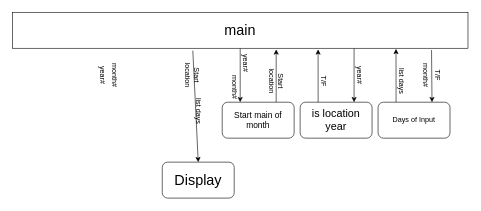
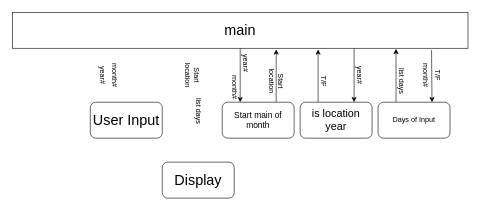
  <mxCell id="0" />
  <mxCell id="1" parent="0" />
  <mxCell id="2" style="edgeStyle=orthogonalEdgeStyle;rounded=0;orthogonalLoop=1;jettySize=auto;html=1;exitX=0.75;exitY=1;exitDx=0;exitDy=0;entryX=0.75;entryY=0;entryDx=0;entryDy=0;" edge="1" parent="1" source="4" target="19"><mxGeometry relative="1" as="geometry" /></mxCell>
  <mxCell id="3" style="edgeStyle=orthogonalEdgeStyle;rounded=0;orthogonalLoop=1;jettySize=auto;html=1;exitX=0.5;exitY=1;exitDx=0;exitDy=0;entryX=0.25;entryY=0;entryDx=0;entryDy=0;" edge="1" parent="1" source="4" target="9"><mxGeometry relative="1" as="geometry" /></mxCell>
  <mxCell id="4" value="&lt;font style=&quot;font-size: 24px;&quot;&gt;main&lt;/font&gt;" style="whiteSpace=wrap;html=1;movable=1;resizable=1;rotatable=1;deletable=1;editable=1;locked=0;connectable=1;rounded=0;" vertex="1" parent="1"><mxGeometry x="20" y="20" width="760" height="60" as="geometry" /></mxCell>
+ <mxCell id="5" value="&lt;span style=&quot;font-size: 24px;&quot;&gt;User Input&lt;/span&gt;" style="rounded=1;whiteSpace=wrap;html=1;" vertex="1" parent="1"><mxGeometry x="150" y="170" width="120" height="60" as="geometry" /></mxCell>
  <mxCell id="6" value="month#" style="text;html=1;strokeColor=none;fillColor=none;align=center;verticalAlign=middle;whiteSpace=wrap;rounded=0;rotation=90;" vertex="1" parent="1"><mxGeometry x="680" y="110" width="60" height="30" as="geometry" /></mxCell>
  <mxCell id="7" value="year#" style="text;html=1;strokeColor=none;fillColor=none;align=center;verticalAlign=middle;whiteSpace=wrap;rounded=0;rotation=90;" vertex="1" parent="1"><mxGeometry x="570" y="110" width="60" height="30" as="geometry" /></mxCell>
  <mxCell id="8" style="edgeStyle=orthogonalEdgeStyle;rounded=0;orthogonalLoop=1;jettySize=auto;html=1;exitX=0.75;exitY=0;exitDx=0;exitDy=0;entryX=0.579;entryY=1.033;entryDx=0;entryDy=0;entryPerimeter=0;" edge="1" parent="1" source="9" target="4"><mxGeometry relative="1" as="geometry" /></mxCell>
  <mxCell id="9" value="&lt;font style=&quot;font-size: 14px;&quot;&gt;Start main of month&lt;/font&gt;" style="rounded=1;whiteSpace=wrap;html=1;" vertex="1" parent="1"><mxGeometry x="370" y="170" width="120" height="60" as="geometry" /></mxCell>
  <mxCell id="10" value="&lt;font style=&quot;font-size: 24px;&quot;&gt;Display&lt;/font&gt;" style="rounded=1;whiteSpace=wrap;html=1;" vertex="1" parent="1"><mxGeometry x="270" y="270" width="120" height="60" as="geometry" /></mxCell>
  <mxCell id="11" value="Start location" style="text;html=1;strokeColor=none;fillColor=none;align=center;verticalAlign=middle;whiteSpace=wrap;rounded=0;rotation=90;" vertex="1" parent="1"><mxGeometry x="430" y="120" width="60" height="30" as="geometry" /></mxCell>
  <mxCell id="12" value="month#" style="text;html=1;strokeColor=none;fillColor=none;align=center;verticalAlign=middle;whiteSpace=wrap;rounded=0;rotation=90;" vertex="1" parent="1"><mxGeometry x="160" y="110" width="60" height="30" as="geometry" /></mxCell>
  <mxCell id="13" style="edgeStyle=orthogonalEdgeStyle;rounded=0;orthogonalLoop=1;jettySize=auto;html=1;exitX=0.25;exitY=0;exitDx=0;exitDy=0;entryX=0.842;entryY=1.017;entryDx=0;entryDy=0;entryPerimeter=0;" edge="1" parent="1" source="14" target="4"><mxGeometry relative="1" as="geometry" /></mxCell>
  <mxCell id="14" value="Days of Input" style="rounded=1;whiteSpace=wrap;html=1;" vertex="1" parent="1"><mxGeometry x="630" y="170" width="120" height="60" as="geometry" /></mxCell>
  <mxCell id="15" value="list days" style="text;html=1;strokeColor=none;fillColor=none;align=center;verticalAlign=middle;whiteSpace=wrap;rounded=0;rotation=90;" vertex="1" parent="1"><mxGeometry x="640" y="120" width="60" height="30" as="geometry" /></mxCell>
  <mxCell id="16" value="list days" style="text;html=1;strokeColor=none;fillColor=none;align=center;verticalAlign=middle;whiteSpace=wrap;rounded=0;rotation=90;" vertex="1" parent="1"><mxGeometry x="300" y="170" width="60" height="30" as="geometry" /></mxCell>
  <mxCell id="17" value="year#" style="text;html=1;strokeColor=none;fillColor=none;align=center;verticalAlign=middle;whiteSpace=wrap;rounded=0;rotation=90;" vertex="1" parent="1"><mxGeometry x="380" y="90" width="60" height="30" as="geometry" /></mxCell>
  <mxCell id="18" style="edgeStyle=orthogonalEdgeStyle;rounded=0;orthogonalLoop=1;jettySize=auto;html=1;exitX=0.25;exitY=0;exitDx=0;exitDy=0;entryX=0.671;entryY=1.033;entryDx=0;entryDy=0;entryPerimeter=0;" edge="1" parent="1" source="19" target="4"><mxGeometry relative="1" as="geometry" /></mxCell>
  <mxCell id="19" value="&lt;font style=&quot;font-size: 18px;&quot;&gt;is location year&lt;/font&gt;" style="rounded=1;whiteSpace=wrap;html=1;" vertex="1" parent="1"><mxGeometry x="500" y="170" width="120" height="60" as="geometry" /></mxCell>
  <mxCell id="20" value="T/F" style="text;html=1;strokeColor=none;fillColor=none;align=center;verticalAlign=middle;whiteSpace=wrap;rounded=0;rotation=90;" vertex="1" parent="1"><mxGeometry x="510" y="120" width="60" height="30" as="geometry" /></mxCell>
  <mxCell id="21" value="year#" style="text;html=1;strokeColor=none;fillColor=none;align=center;verticalAlign=middle;whiteSpace=wrap;rounded=0;rotation=90;" vertex="1" parent="1"><mxGeometry x="140" y="110" width="60" height="30" as="geometry" /></mxCell>
  <mxCell id="22" value="" style="endArrow=classic;html=1;rounded=0;entryX=0.75;entryY=0;entryDx=0;entryDy=0;exitX=0.92;exitY=1.05;exitDx=0;exitDy=0;exitPerimeter=0;" edge="1" parent="1" source="4" target="14"><mxGeometry width="50" height="50" relative="1" as="geometry"><mxPoint x="570" y="380" as="sourcePoint" /><mxPoint x="620" y="330" as="targetPoint" /></mxGeometry></mxCell>
  <mxCell id="23" value="T/F" style="text;html=1;strokeColor=none;fillColor=none;align=center;verticalAlign=middle;whiteSpace=wrap;rounded=0;rotation=90;" vertex="1" parent="1"><mxGeometry x="700" y="110" width="60" height="30" as="geometry" /></mxCell>
  <mxCell id="24" value="month#" style="text;html=1;strokeColor=none;fillColor=none;align=center;verticalAlign=middle;whiteSpace=wrap;rounded=0;rotation=90;" vertex="1" parent="1"><mxGeometry x="360" y="130" width="60" height="30" as="geometry" /></mxCell>
  <mxCell id="25" value="Start location" style="text;html=1;strokeColor=none;fillColor=none;align=center;verticalAlign=middle;whiteSpace=wrap;rounded=0;rotation=90;" vertex="1" parent="1"><mxGeometry x="290" y="110" width="60" height="30" as="geometry" /></mxCell>
- <mxCell id="26" value="" style="endArrow=classic;html=1;rounded=0;entryX=0.5;entryY=0;entryDx=0;entryDy=0;exitX=0.396;exitY=1.067;exitDx=0;exitDy=0;exitPerimeter=0;" edge="1" parent="1" source="4" target="10"><mxGeometry width="50" height="50" relative="1" as="geometry"><mxPoint x="570" y="380" as="sourcePoint" /><mxPoint x="620" y="330" as="targetPoint" /></mxGeometry></mxCell>
